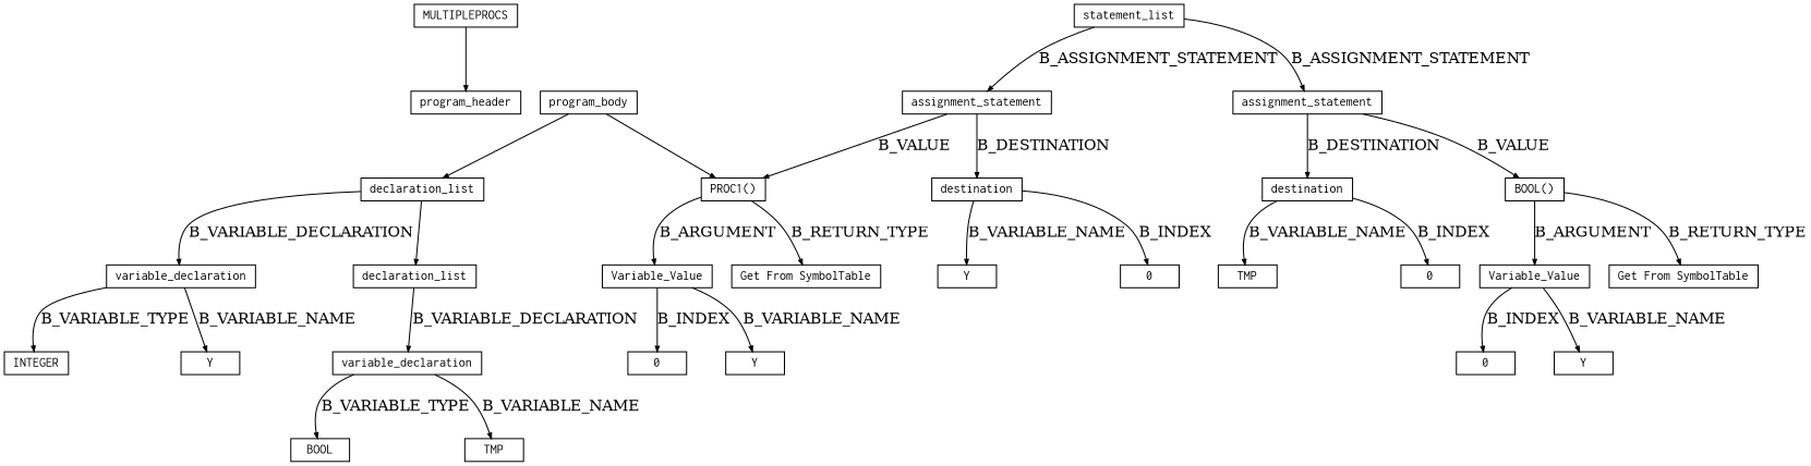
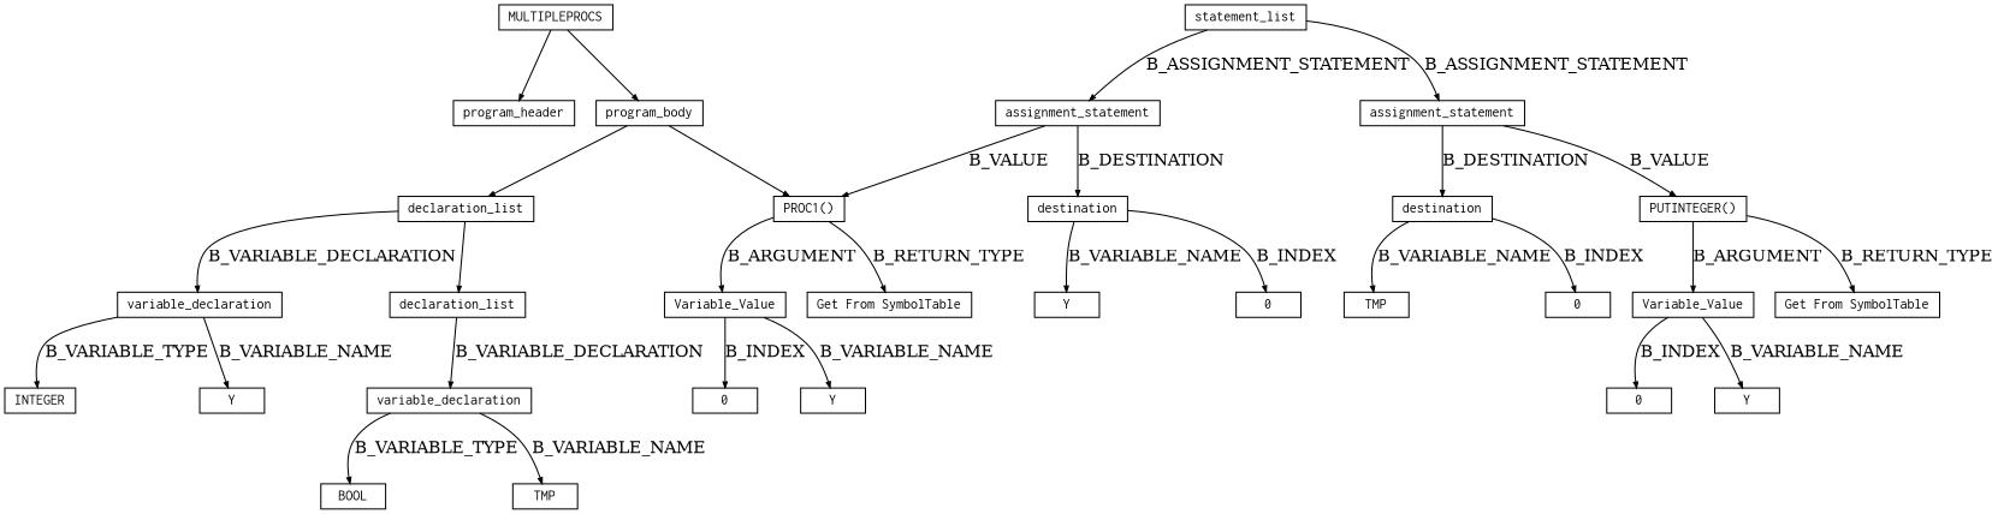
  digraph {
    ranksep=.6
    node [fontname=Courier fontsize=12 shape=box]
    edge [arrowsize=.5]
    n1 [height=.1 label=MULTIPLEPROCS]
    n2 [height=.1 label=program_header]
    n3 [height=.1 label=program_body]
    n4 [height=.1 label=declaration_list]
    n5 [height=.1 label="PROC1()"]
    n6 [height=.1 label=variable_declaration]
    n7 [height=.1 label=declaration_list]
    n8 [height=.1 label=statement_list]
    n9 [height=.1 label=assignment_statement]
    n10 [height=.1 label=assignment_statement]
    n11 [height=.1 label=INTEGER]
    n12 [height=.1 label=Y]
    n13 [height=.1 label=variable_declaration]
    n14 [height=.1 label=destination]
    n15 [height=.1 label=destination]
-   n16 [height=.1 label="BOOL()"]
+   n16 [height=.1 label="PUTINTEGER()"]
    n17 [height=.1 label=BOOL]
    n18 [height=.1 label=TMP]
    n19 [height=.1 label=Y]
    n20 [height=.1 label=0]
    n21 [height=.1 label=Variable_Value]
    n22 [height=.1 label="Get From SymbolTable"]
    n23 [height=.1 label=TMP]
    n24 [height=.1 label=0]
    n25 [height=.1 label=Variable_Value]
    n26 [height=.1 label="Get From SymbolTable"]
    n27 [height=.1 label=0]
    n28 [height=.1 label=Y]
    n29 [height=.1 label=0]
    n30 [height=.1 label=Y]
    n1 -> n2
+   n1 -> n3
    n3 -> n4
    n3 -> n5
    n4 -> n6 [label=B_VARIABLE_DECLARATION]
    n4 -> n7
    n5 -> n21 [label=B_ARGUMENT]
    n5 -> n22 [label=B_RETURN_TYPE]
    n6 -> n11 [label=B_VARIABLE_TYPE]
    n6 -> n12 [label=B_VARIABLE_NAME]
    n7 -> n13 [label=B_VARIABLE_DECLARATION]
    n8 -> n9 [label=B_ASSIGNMENT_STATEMENT]
    n8 -> n10 [label=B_ASSIGNMENT_STATEMENT]
    n9 -> n5 [label=B_VALUE]
    n9 -> n14 [label=B_DESTINATION]
    n10 -> n15 [label=B_DESTINATION]
    n10 -> n16 [label=B_VALUE]
    n13 -> n17 [label=B_VARIABLE_TYPE]
    n13 -> n18 [label=B_VARIABLE_NAME]
    n14 -> n19 [label=B_VARIABLE_NAME]
    n14 -> n20 [label=B_INDEX]
    n15 -> n23 [label=B_VARIABLE_NAME]
    n15 -> n24 [label=B_INDEX]
    n16 -> n25 [label=B_ARGUMENT]
    n16 -> n26 [label=B_RETURN_TYPE]
    n21 -> n27 [label=B_INDEX]
    n21 -> n28 [label=B_VARIABLE_NAME]
    n25 -> n29 [label=B_INDEX]
    n25 -> n30 [label=B_VARIABLE_NAME]
  }
